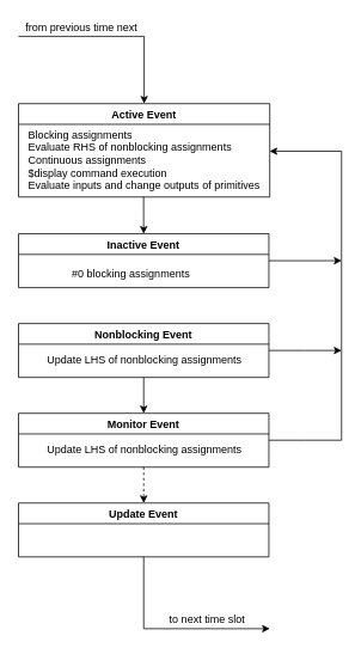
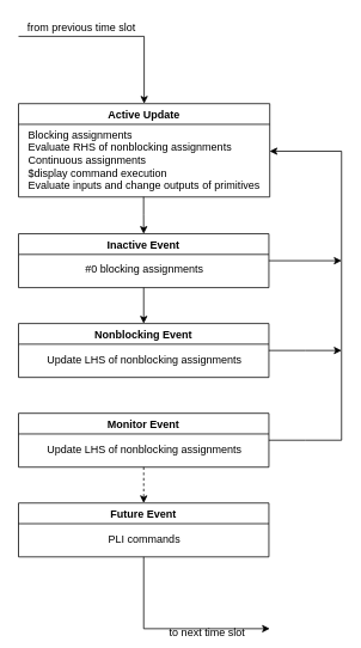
  <mxCell id="0" />
  <mxCell id="1" parent="0" />
  <mxCell id="2" style="edgeStyle=orthogonalEdgeStyle;rounded=0;orthogonalLoop=1;jettySize=auto;html=1;entryX=0.5;entryY=0;entryDx=0;entryDy=0;exitX=0.483;exitY=1.01;exitDx=0;exitDy=0;exitPerimeter=0;" edge="1" parent="1" source="4" target="6"><mxGeometry relative="1" as="geometry"><mxPoint x="160" y="220" as="sourcePoint" /></mxGeometry></mxCell>
- <mxCell id="3" value="Active Event" style="swimlane;" vertex="1" parent="1"><mxGeometry x="20" y="115" width="280" height="104" as="geometry"><mxRectangle x="460" y="80" width="130" height="23" as="alternateBounds" /></mxGeometry></mxCell>
+ <mxCell id="3" value="Active Update" style="swimlane;" vertex="1" parent="1"><mxGeometry x="20" y="115" width="280" height="104" as="geometry"><mxRectangle x="460" y="80" width="130" height="23" as="alternateBounds" /></mxGeometry></mxCell>
  <mxCell id="4" value="Blocking assignments&lt;br&gt;Evaluate RHS of nonblocking assignments&lt;br&gt;Continuous assignments&lt;br&gt;$display command execution&lt;br&gt;Evaluate inputs and change outputs of primitives" style="text;html=1;align=left;verticalAlign=middle;resizable=0;points=[];autosize=1;strokeColor=none;fillColor=none;" vertex="1" parent="1"><mxGeometry x="29" y="138" width="270" height="80" as="geometry" /></mxCell>
+ <mxCell id="5" style="edgeStyle=orthogonalEdgeStyle;rounded=0;orthogonalLoop=1;jettySize=auto;html=1;exitX=0.5;exitY=1;exitDx=0;exitDy=0;" edge="1" parent="1" source="6" target="10"><mxGeometry relative="1" as="geometry" /></mxCell>
  <mxCell id="6" value="Inactive Event" style="swimlane;" vertex="1" parent="1"><mxGeometry x="20" y="260" width="279" height="60" as="geometry" /></mxCell>
- <mxCell id="7" value="#0 blocking assignments" style="text;html=1;align=center;verticalAlign=middle;resizable=0;points=[];autosize=1;strokeColor=none;fillColor=none;" vertex="1" parent="6"><mxGeometry x="50" y="35" width="150" height="20" as="geometry" /></mxCell>
- <mxCell id="8" style="edgeStyle=orthogonalEdgeStyle;rounded=0;orthogonalLoop=1;jettySize=auto;html=1;exitX=0.5;exitY=1;exitDx=0;exitDy=0;entryX=0.5;entryY=0;entryDx=0;entryDy=0;" edge="1" parent="1" source="10" target="13"><mxGeometry relative="1" as="geometry" /></mxCell>
+ <mxCell id="7" value="#0 blocking assignments" style="text;html=1;align=center;verticalAlign=middle;resizable=0;points=[];autosize=1;strokeColor=none;fillColor=none;" vertex="1" parent="6"><mxGeometry x="65" y="30" width="150" height="20" as="geometry" /></mxCell>
  <mxCell id="9" style="edgeStyle=orthogonalEdgeStyle;rounded=0;orthogonalLoop=1;jettySize=auto;html=1;exitX=1;exitY=0.5;exitDx=0;exitDy=0;" edge="1" parent="1" source="10"><mxGeometry relative="1" as="geometry"><mxPoint x="380" y="390" as="targetPoint" /></mxGeometry></mxCell>
  <mxCell id="10" value="Nonblocking Event" style="swimlane;" vertex="1" parent="1"><mxGeometry x="20" y="360" width="279" height="60" as="geometry" /></mxCell>
  <mxCell id="11" value="Update LHS of nonblocking assignments" style="text;html=1;align=center;verticalAlign=middle;resizable=0;points=[];autosize=1;strokeColor=none;fillColor=none;" vertex="1" parent="10"><mxGeometry x="24.5" y="31" width="230" height="20" as="geometry" /></mxCell>
  <mxCell id="12" style="edgeStyle=orthogonalEdgeStyle;rounded=0;orthogonalLoop=1;jettySize=auto;html=1;exitX=0.5;exitY=1;exitDx=0;exitDy=0;entryX=0.5;entryY=0;entryDx=0;entryDy=0;dashed=1;" edge="1" parent="1" source="13" target="20"><mxGeometry relative="1" as="geometry" /></mxCell>
  <mxCell id="13" value="Monitor Event" style="swimlane;" vertex="1" parent="1"><mxGeometry x="20" y="460" width="279" height="60" as="geometry" /></mxCell>
  <mxCell id="14" value="Update LHS of nonblocking assignments" style="text;html=1;align=center;verticalAlign=middle;resizable=0;points=[];autosize=1;strokeColor=none;fillColor=none;" vertex="1" parent="13"><mxGeometry x="24.5" y="31" width="230" height="20" as="geometry" /></mxCell>
  <mxCell id="15" value="" style="endArrow=classic;html=1;rounded=0;entryX=0.5;entryY=0;entryDx=0;entryDy=0;" edge="1" parent="1" target="3"><mxGeometry width="50" height="50" relative="1" as="geometry"><mxPoint x="20" y="40" as="sourcePoint" /><mxPoint x="230" y="70" as="targetPoint" /><Array as="points"><mxPoint x="160" y="40" /></Array></mxGeometry></mxCell>
  <mxCell id="16" value="" style="endArrow=classic;html=1;rounded=0;entryX=1.003;entryY=0.375;entryDx=0;entryDy=0;entryPerimeter=0;exitX=1;exitY=0.5;exitDx=0;exitDy=0;" edge="1" parent="1" source="13" target="4"><mxGeometry width="50" height="50" relative="1" as="geometry"><mxPoint x="380" y="490" as="sourcePoint" /><mxPoint x="300" y="168" as="targetPoint" /><Array as="points"><mxPoint x="340" y="490" /><mxPoint x="380" y="490" /><mxPoint x="380" y="168" /></Array></mxGeometry></mxCell>
  <mxCell id="17" value="" style="endArrow=classic;html=1;rounded=0;exitX=1;exitY=0.5;exitDx=0;exitDy=0;" edge="1" parent="1" source="6"><mxGeometry width="50" height="50" relative="1" as="geometry"><mxPoint x="180" y="240" as="sourcePoint" /><mxPoint x="380" y="290" as="targetPoint" /></mxGeometry></mxCell>
- <mxCell id="18" value="from previous time next" style="text;html=1;align=center;verticalAlign=middle;resizable=0;points=[];autosize=1;strokeColor=none;fillColor=none;" vertex="1" parent="1"><mxGeometry x="20" y="20" width="140" height="20" as="geometry" /></mxCell>
- <mxCell id="19" value="to next time slot" style="text;html=1;align=center;verticalAlign=middle;resizable=0;points=[];autosize=1;strokeColor=none;fillColor=none;" vertex="1" parent="1"><mxGeometry x="180" y="680" width="100" height="20" as="geometry" /></mxCell>
- <mxCell id="20" value="Update Event" style="swimlane;" vertex="1" parent="1"><mxGeometry x="20" y="560" width="279" height="60" as="geometry" /></mxCell>
+ <mxCell id="18" value="from previous time slot" style="text;html=1;align=center;verticalAlign=middle;resizable=0;points=[];autosize=1;strokeColor=none;fillColor=none;" vertex="1" parent="1"><mxGeometry x="20" y="20" width="140" height="20" as="geometry" /></mxCell>
+ <mxCell id="19" value="to next time slot" style="text;html=1;align=center;verticalAlign=middle;resizable=0;points=[];autosize=1;strokeColor=none;fillColor=none;" vertex="1" parent="1"><mxGeometry x="180" y="695" width="100" height="20" as="geometry" /></mxCell>
+ <mxCell id="20" value="Future Event" style="swimlane;" vertex="1" parent="1"><mxGeometry x="20" y="560" width="279" height="60" as="geometry" /></mxCell>
+ <mxCell id="21" value="PLI commands" style="text;html=1;align=center;verticalAlign=middle;resizable=0;points=[];autosize=1;strokeColor=none;fillColor=none;" vertex="1" parent="20"><mxGeometry x="89.5" y="31" width="100" height="20" as="geometry" /></mxCell>
  <mxCell id="22" style="edgeStyle=orthogonalEdgeStyle;rounded=0;orthogonalLoop=1;jettySize=auto;html=1;exitX=0.5;exitY=1;exitDx=0;exitDy=0;" edge="1" parent="20"><mxGeometry relative="1" as="geometry"><mxPoint x="280" y="140" as="targetPoint" /><mxPoint x="139.5" y="60" as="sourcePoint" /><Array as="points"><mxPoint x="140" y="140" /><mxPoint x="240" y="140" /></Array></mxGeometry></mxCell>
